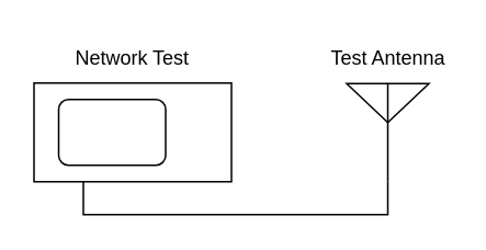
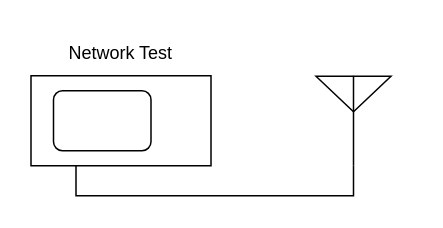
  <mxCell id="0" />
  <mxCell id="1" parent="0" />
  <mxCell id="2" value="" style="rounded=0;whiteSpace=wrap;html=1;" vertex="1" parent="1"><mxGeometry x="20" y="50" width="120" height="60" as="geometry" /></mxCell>
  <mxCell id="3" value="" style="rounded=1;whiteSpace=wrap;html=1;" vertex="1" parent="1"><mxGeometry x="35" y="60" width="65" height="40" as="geometry" /></mxCell>
  <mxCell id="4" value="Network Test" style="text;html=1;align=center;verticalAlign=middle;whiteSpace=wrap;rounded=0;" vertex="1" parent="1"><mxGeometry x="20" y="20" width="120" height="30" as="geometry" /></mxCell>
  <mxCell id="5" value="" style="verticalLabelPosition=bottom;shadow=0;dashed=0;align=center;html=1;verticalAlign=top;shape=mxgraph.electrical.radio.aerial_-_antenna_2;" vertex="1" parent="1"><mxGeometry x="210" y="50" width="50" height="60" as="geometry" /></mxCell>
  <mxCell id="6" value="" style="endArrow=none;html=1;rounded=0;entryX=0.5;entryY=1;entryDx=0;entryDy=0;entryPerimeter=0;exitX=0.25;exitY=1;exitDx=0;exitDy=0;" edge="1" parent="1" source="2" target="5"><mxGeometry width="50" height="50" relative="1" as="geometry"><mxPoint x="130" y="170" as="sourcePoint" /><mxPoint x="180" y="120" as="targetPoint" /><Array as="points"><mxPoint x="50" y="130" /><mxPoint x="235" y="130" /></Array></mxGeometry></mxCell>
- <mxCell id="7" value="Test Antenna" style="text;html=1;align=center;verticalAlign=middle;whiteSpace=wrap;rounded=0;" vertex="1" parent="1"><mxGeometry x="197.5" y="20" width="75" height="30" as="geometry" /></mxCell>
